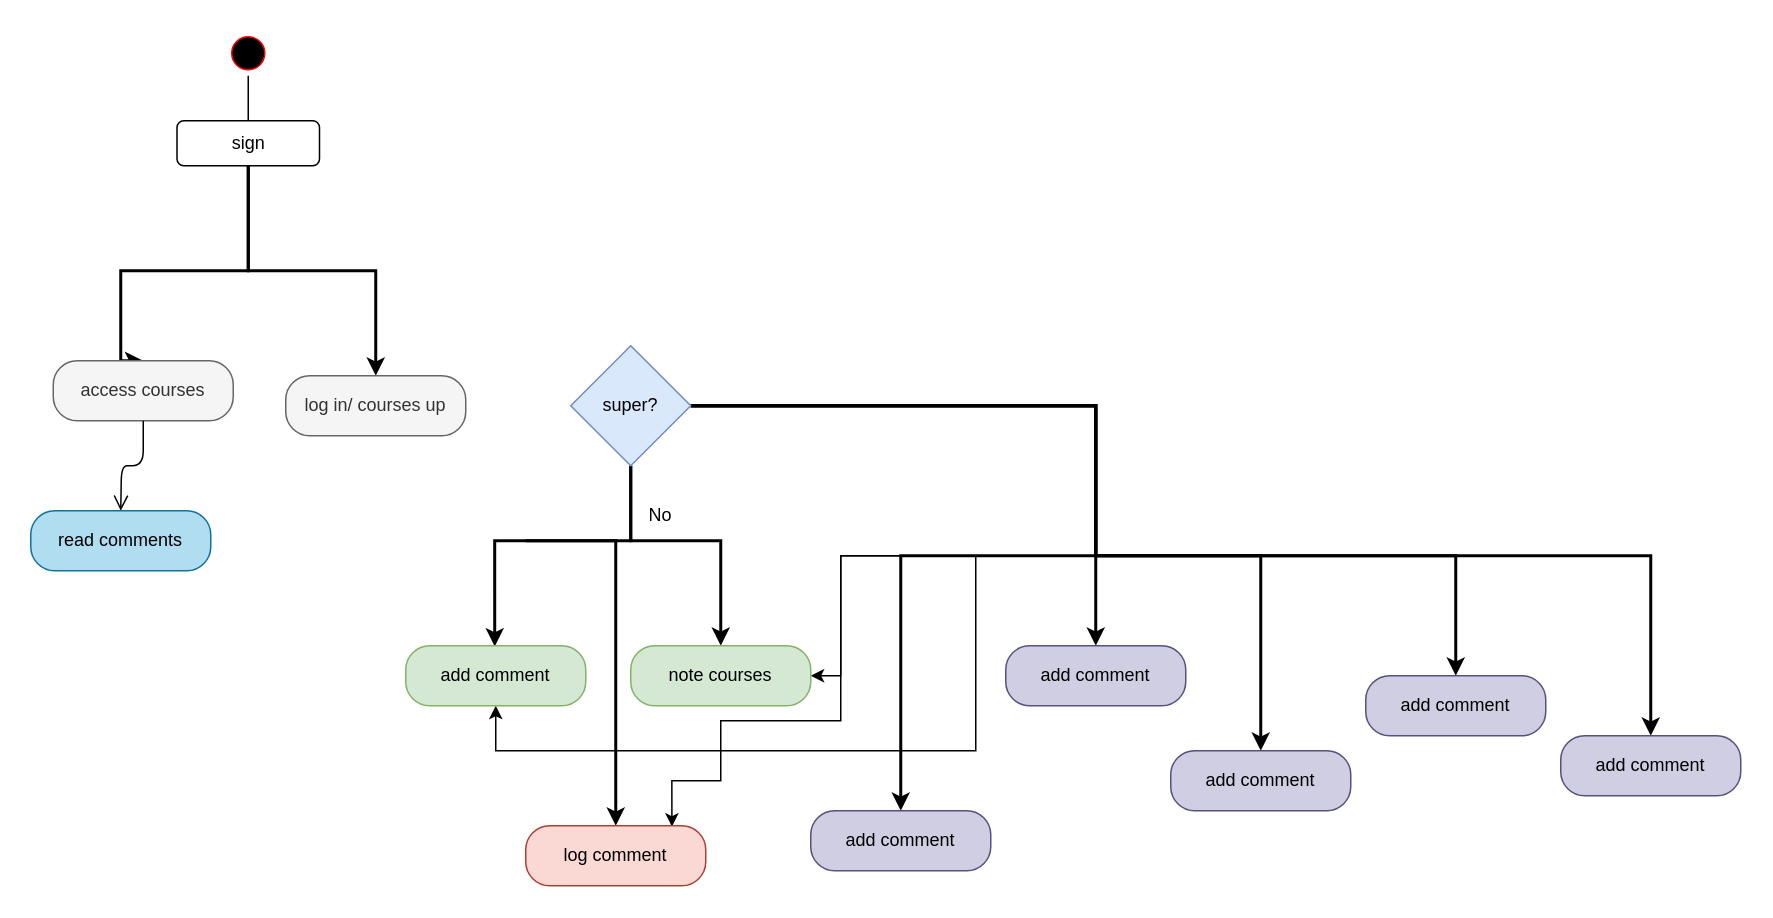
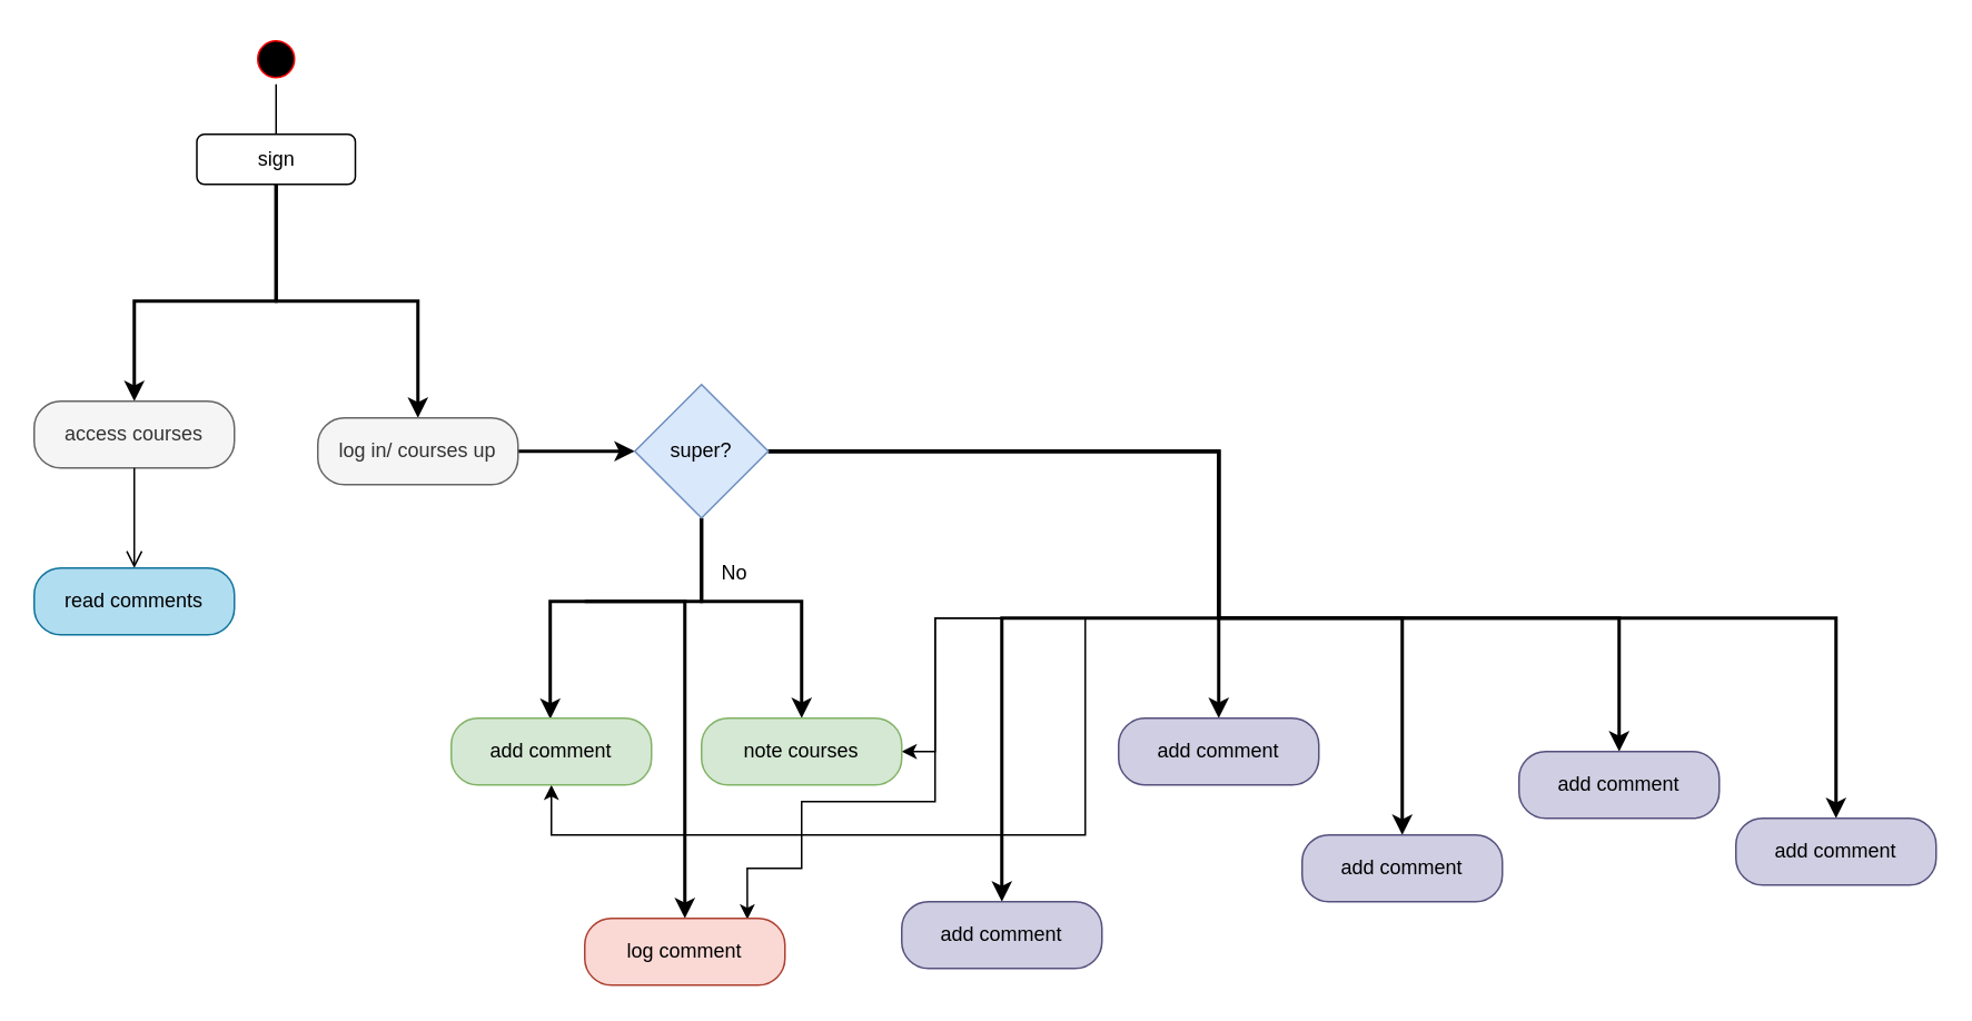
  <mxCell id="0" />
  <mxCell id="1" parent="0" />
  <mxCell id="2" style="edgeStyle=orthogonalEdgeStyle;rounded=0;orthogonalLoop=1;jettySize=auto;html=1;" edge="1" parent="1" source="3"><mxGeometry relative="1" as="geometry"><mxPoint x="165" y="100" as="targetPoint" /></mxGeometry></mxCell>
  <mxCell id="3" value="" style="ellipse;shape=startState;fillColor=#000000;strokeColor=#ff0000;" vertex="1" parent="1"><mxGeometry x="150" y="20" width="30" height="30" as="geometry" /></mxCell>
  <mxCell id="4" style="edgeStyle=orthogonalEdgeStyle;rounded=0;orthogonalLoop=1;jettySize=auto;html=1;entryX=0.5;entryY=0;entryDx=0;entryDy=0;strokeWidth=2;" edge="1" parent="1" source="6" target="7"><mxGeometry relative="1" as="geometry"><Array as="points"><mxPoint x="165" y="180" /><mxPoint x="80" y="180" /></Array></mxGeometry></mxCell>
  <mxCell id="5" style="edgeStyle=orthogonalEdgeStyle;rounded=0;orthogonalLoop=1;jettySize=auto;html=1;strokeWidth=2;" edge="1" parent="1" source="6"><mxGeometry relative="1" as="geometry"><mxPoint x="250" y="250" as="targetPoint" /><Array as="points"><mxPoint x="165" y="180" /><mxPoint x="250" y="180" /></Array></mxGeometry></mxCell>
  <mxCell id="6" value="sign" style="rounded=1;whiteSpace=wrap;html=1;" vertex="1" parent="1"><mxGeometry x="117.5" y="80" width="95" height="30" as="geometry" /></mxCell>
- <mxCell id="7" value="access courses" style="rounded=1;whiteSpace=wrap;html=1;arcSize=40;fontColor=#333333;fillColor=#f5f5f5;strokeColor=#666666;" vertex="1" parent="1"><mxGeometry x="35" y="240" width="120" height="40" as="geometry" /></mxCell>
+ <mxCell id="7" value="access courses" style="rounded=1;whiteSpace=wrap;html=1;arcSize=40;fontColor=#333333;fillColor=#f5f5f5;strokeColor=#666666;" vertex="1" parent="1"><mxGeometry x="20" y="240" width="120" height="40" as="geometry" /></mxCell>
  <mxCell id="8" value="" style="edgeStyle=orthogonalEdgeStyle;html=1;verticalAlign=bottom;endArrow=open;endSize=8;" edge="1" source="7" parent="1"><mxGeometry relative="1" as="geometry"><mxPoint x="80" y="340" as="targetPoint" /></mxGeometry></mxCell>
  <mxCell id="9" value="read comments" style="rounded=1;whiteSpace=wrap;html=1;arcSize=40;fillColor=#b1ddf0;strokeColor=#10739e;" vertex="1" parent="1"><mxGeometry x="20" y="340" width="120" height="40" as="geometry" /></mxCell>
+ <mxCell id="10" value="" style="edgeStyle=orthogonalEdgeStyle;rounded=0;orthogonalLoop=1;jettySize=auto;html=1;strokeWidth=2;" edge="1" parent="1" source="11" target="22"><mxGeometry relative="1" as="geometry"><mxPoint x="350" y="270" as="targetPoint" /></mxGeometry></mxCell>
  <mxCell id="11" value="log in/ courses up" style="rounded=1;whiteSpace=wrap;html=1;arcSize=40;fontColor=#333333;fillColor=#f5f5f5;strokeColor=#666666;" vertex="1" parent="1"><mxGeometry x="190" y="250" width="120" height="40" as="geometry" /></mxCell>
  <mxCell id="12" value="" style="edgeStyle=orthogonalEdgeStyle;rounded=0;orthogonalLoop=1;jettySize=auto;html=1;strokeWidth=2;entryX=0.411;entryY=0.013;entryDx=0;entryDy=0;entryPerimeter=0;" edge="1" parent="1" source="22"><mxGeometry relative="1" as="geometry"><mxPoint x="329.32" y="430.52" as="targetPoint" /><Array as="points"><mxPoint x="420" y="360" /><mxPoint x="329" y="360" /></Array></mxGeometry></mxCell>
  <mxCell id="13" style="edgeStyle=orthogonalEdgeStyle;rounded=0;orthogonalLoop=1;jettySize=auto;html=1;strokeWidth=2;" edge="1" parent="1" source="22"><mxGeometry relative="1" as="geometry"><mxPoint x="480" y="430" as="targetPoint" /><Array as="points"><mxPoint x="420" y="360" /><mxPoint x="480" y="360" /></Array></mxGeometry></mxCell>
  <mxCell id="14" value="" style="edgeStyle=orthogonalEdgeStyle;rounded=0;orthogonalLoop=1;jettySize=auto;html=1;strokeWidth=2;" edge="1" parent="1" source="22"><mxGeometry relative="1" as="geometry"><mxPoint x="730" y="430" as="targetPoint" /><Array as="points"><mxPoint x="730" y="270" /></Array></mxGeometry></mxCell>
  <mxCell id="15" style="edgeStyle=orthogonalEdgeStyle;rounded=0;orthogonalLoop=1;jettySize=auto;html=1;strokeWidth=2;" edge="1" parent="1" source="22"><mxGeometry relative="1" as="geometry"><mxPoint x="970" y="450" as="targetPoint" /><Array as="points"><mxPoint x="730" y="270" /><mxPoint x="730" y="370" /><mxPoint x="970" y="370" /><mxPoint x="970" y="430" /></Array></mxGeometry></mxCell>
  <mxCell id="16" style="edgeStyle=orthogonalEdgeStyle;rounded=0;orthogonalLoop=1;jettySize=auto;html=1;strokeWidth=2;" edge="1" parent="1" source="22"><mxGeometry relative="1" as="geometry"><mxPoint x="840" y="500" as="targetPoint" /><Array as="points"><mxPoint x="730" y="270" /><mxPoint x="730" y="370" /><mxPoint x="840" y="370" /></Array></mxGeometry></mxCell>
  <mxCell id="17" style="edgeStyle=orthogonalEdgeStyle;rounded=0;orthogonalLoop=1;jettySize=auto;html=1;strokeWidth=2;" edge="1" parent="1" source="22"><mxGeometry relative="1" as="geometry"><mxPoint x="600" y="540" as="targetPoint" /><Array as="points"><mxPoint x="730" y="270" /><mxPoint x="730" y="370" /><mxPoint x="600" y="370" /></Array></mxGeometry></mxCell>
  <mxCell id="18" style="edgeStyle=orthogonalEdgeStyle;rounded=0;orthogonalLoop=1;jettySize=auto;html=1;strokeWidth=2;" edge="1" parent="1" source="22"><mxGeometry relative="1" as="geometry"><mxPoint x="1100" y="490" as="targetPoint" /><Array as="points"><mxPoint x="730" y="270" /><mxPoint x="730" y="370" /><mxPoint x="1100" y="370" /></Array></mxGeometry></mxCell>
  <mxCell id="19" style="edgeStyle=orthogonalEdgeStyle;rounded=0;orthogonalLoop=1;jettySize=auto;html=1;strokeWidth=1;entryX=0.812;entryY=0.015;entryDx=0;entryDy=0;entryPerimeter=0;" edge="1" parent="1" source="22" target="31"><mxGeometry relative="1" as="geometry"><mxPoint x="930" y="270" as="targetPoint" /><Array as="points"><mxPoint x="730" y="270" /><mxPoint x="730" y="370" /><mxPoint x="560" y="370" /><mxPoint x="560" y="480" /><mxPoint x="480" y="480" /><mxPoint x="480" y="520" /><mxPoint x="447" y="520" /></Array></mxGeometry></mxCell>
  <mxCell id="20" style="edgeStyle=orthogonalEdgeStyle;rounded=0;orthogonalLoop=1;jettySize=auto;html=1;strokeColor=#000000;strokeWidth=1;entryX=1;entryY=0.5;entryDx=0;entryDy=0;" edge="1" parent="1" source="22" target="25"><mxGeometry relative="1" as="geometry"><mxPoint x="560" y="440" as="targetPoint" /><Array as="points"><mxPoint x="730" y="270" /><mxPoint x="730" y="370" /><mxPoint x="560" y="370" /><mxPoint x="560" y="450" /></Array></mxGeometry></mxCell>
  <mxCell id="21" style="edgeStyle=orthogonalEdgeStyle;rounded=0;orthogonalLoop=1;jettySize=auto;html=1;strokeColor=#000000;strokeWidth=1;entryX=0.5;entryY=1;entryDx=0;entryDy=0;" edge="1" parent="1" source="22" target="32"><mxGeometry relative="1" as="geometry"><mxPoint x="300" y="520" as="targetPoint" /><Array as="points"><mxPoint x="730" y="270" /><mxPoint x="730" y="370" /><mxPoint x="650" y="370" /><mxPoint x="650" y="500" /><mxPoint x="330" y="500" /></Array></mxGeometry></mxCell>
  <mxCell id="22" value="super?" style="rhombus;whiteSpace=wrap;html=1;strokeWidth=1;fillColor=#dae8fc;strokeColor=#6c8ebf;" vertex="1" parent="1"><mxGeometry x="380" y="230" width="80" height="80" as="geometry" /></mxCell>
  <mxCell id="23" value="" style="edgeStyle=orthogonalEdgeStyle;rounded=0;orthogonalLoop=1;jettySize=auto;html=1;strokeWidth=2;" edge="1" parent="1"><mxGeometry relative="1" as="geometry"><mxPoint x="350" y="360" as="sourcePoint" /><mxPoint x="410" y="550" as="targetPoint" /><Array as="points"><mxPoint x="410" y="360" /><mxPoint x="410" y="510" /></Array></mxGeometry></mxCell>
  <mxCell id="24" value="No" style="text;html=1;strokeColor=none;fillColor=none;align=center;verticalAlign=middle;whiteSpace=wrap;rounded=0;" vertex="1" parent="1"><mxGeometry x="420" y="333" width="40" height="20" as="geometry" /></mxCell>
  <mxCell id="25" value="note courses" style="rounded=1;whiteSpace=wrap;html=1;arcSize=40;fillColor=#d5e8d4;strokeColor=#82b366;" vertex="1" parent="1"><mxGeometry x="420" y="430" width="120" height="40" as="geometry" /></mxCell>
  <mxCell id="26" value="add comment" style="rounded=1;whiteSpace=wrap;html=1;arcSize=40;fillColor=#d0cee2;strokeColor=#56517e;" vertex="1" parent="1"><mxGeometry x="540" y="540" width="120" height="40" as="geometry" /></mxCell>
  <mxCell id="27" value="add comment" style="rounded=1;whiteSpace=wrap;html=1;arcSize=40;fillColor=#d0cee2;strokeColor=#56517e;" vertex="1" parent="1"><mxGeometry x="1040" y="490" width="120" height="40" as="geometry" /></mxCell>
  <mxCell id="28" value="add comment" style="rounded=1;whiteSpace=wrap;html=1;arcSize=40;fillColor=#d0cee2;strokeColor=#56517e;" vertex="1" parent="1"><mxGeometry x="910" y="450" width="120" height="40" as="geometry" /></mxCell>
  <mxCell id="29" value="add comment" style="rounded=1;whiteSpace=wrap;html=1;arcSize=40;fillColor=#d0cee2;strokeColor=#56517e;" vertex="1" parent="1"><mxGeometry x="780" y="500" width="120" height="40" as="geometry" /></mxCell>
  <mxCell id="30" value="add comment" style="rounded=1;whiteSpace=wrap;html=1;arcSize=40;fillColor=#d0cee2;strokeColor=#56517e;" vertex="1" parent="1"><mxGeometry x="670" y="430" width="120" height="40" as="geometry" /></mxCell>
  <mxCell id="31" value="log comment" style="rounded=1;whiteSpace=wrap;html=1;arcSize=40;fillColor=#fad9d5;strokeColor=#ae4132;" vertex="1" parent="1"><mxGeometry x="350" y="550" width="120" height="40" as="geometry" /></mxCell>
  <mxCell id="32" value="add comment" style="rounded=1;whiteSpace=wrap;html=1;arcSize=40;fillColor=#d5e8d4;strokeColor=#82b366;" vertex="1" parent="1"><mxGeometry x="270" y="430" width="120" height="40" as="geometry" /></mxCell>
